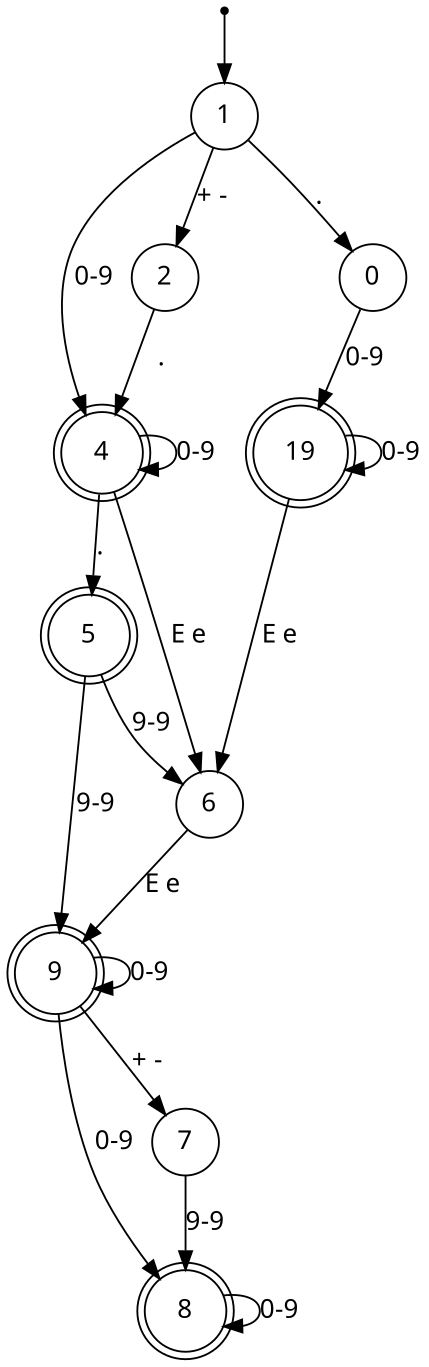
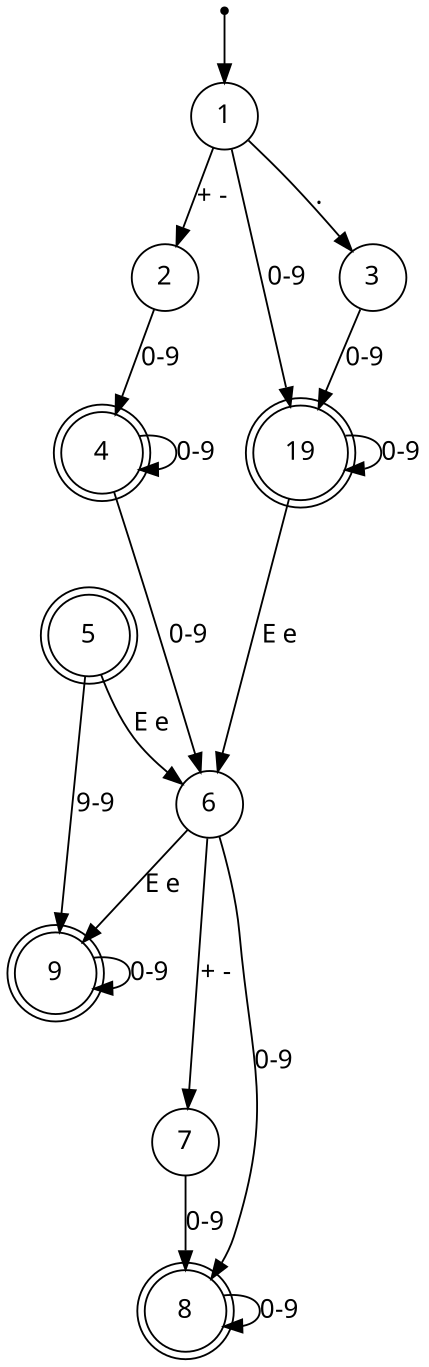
  digraph {
    fontname="Noto Sans"
    rankdir=TB
    node [fontname="Noto Sans" shape=circle]
    edge [fontname="Noto Sans"]
    _ [shape=point]
    1
    4 [shape=doublecircle]
    2
-   3 [label=0]
+   3
    5 [shape=doublecircle]
    6
    9 [shape=doublecircle]
    8 [shape=doublecircle]
    7
    n11 [label=19 shape=doublecircle]
    _ -> 1
-   1 -> 4 [label="0-9"]
+   1 -> n11 [label="0-9"]
    1 -> 2 [label="+ -"]
    1 -> 3 [label="."]
    4 -> 4 [label="0-9"]
-   4 -> 5 [label="."]
-   4 -> 6 [label="E e"]
-   2 -> 4 [label="."]
+   4 -> 6 [label="0-9"]
+   2 -> 4 [label="0-9"]
    3 -> n11 [label="0-9"]
-   5 -> 6 [label="9-9"]
+   5 -> 6 [label="E e"]
    5 -> 9 [label="9-9"]
    6 -> 9 [label="E e"]
-   9 -> 8 [label="0-9"]
-   9 -> 7 [label="+ -"]
+   6 -> 8 [label="0-9"]
+   6 -> 7 [label="+ -"]
    9 -> 9 [label="0-9"]
    8 -> 8 [label="0-9"]
-   7 -> 8 [label="9-9"]
+   7 -> 8 [label="0-9"]
    n11 -> 6 [label="E e"]
    n11 -> n11 [label="0-9"]
  }
